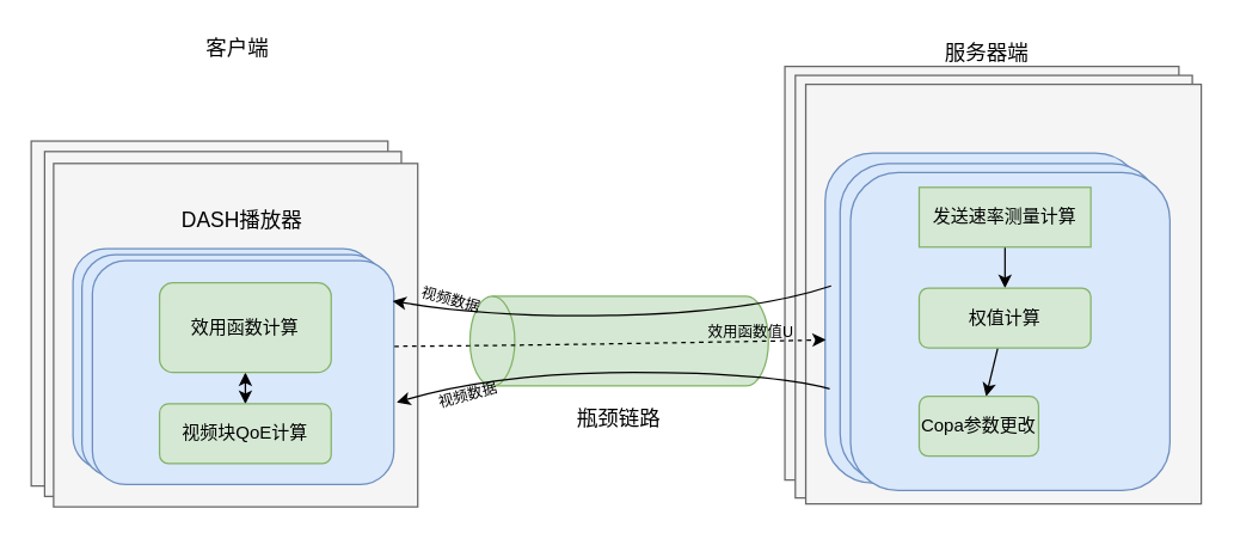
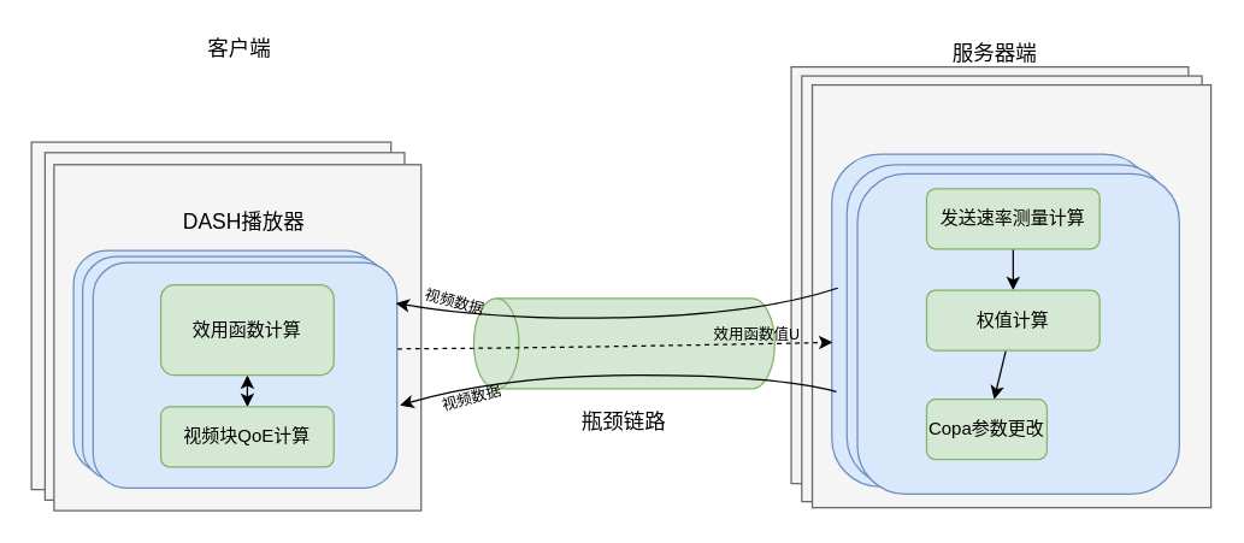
  <mxCell id="0" />
  <mxCell id="1" parent="0" />
  <mxCell id="2" value="" style="rounded=0;whiteSpace=wrap;html=1;fillColor=#f5f5f5;fontColor=#333333;strokeColor=#666666;glass=0;" vertex="1" parent="1"><mxGeometry x="20" y="94" width="239" height="231" as="geometry" /></mxCell>
  <mxCell id="3" value="" style="rounded=0;whiteSpace=wrap;html=1;fillColor=#f5f5f5;fontColor=#333333;strokeColor=#666666;glass=0;" vertex="1" parent="1"><mxGeometry x="29" y="101" width="239" height="231" as="geometry" /></mxCell>
  <mxCell id="4" value="" style="rounded=0;whiteSpace=wrap;html=1;fillColor=#f5f5f5;fontColor=#333333;strokeColor=#666666;glass=0;" vertex="1" parent="1"><mxGeometry x="35" y="109" width="244" height="230" as="geometry" /></mxCell>
  <mxCell id="5" value="" style="rounded=0;whiteSpace=wrap;html=1;fillColor=#f5f5f5;fontColor=#333333;strokeColor=#666666;glass=0;" vertex="1" parent="1"><mxGeometry x="525" y="44" width="264" height="277" as="geometry" /></mxCell>
  <mxCell id="6" value="" style="rounded=0;whiteSpace=wrap;html=1;fillColor=#f5f5f5;fontColor=#333333;strokeColor=#666666;glass=0;" vertex="1" parent="1"><mxGeometry x="532" y="50" width="266" height="283" as="geometry" /></mxCell>
  <mxCell id="7" value="" style="rounded=1;whiteSpace=wrap;html=1;fontSize=12;fillColor=#dae8fc;strokeColor=#6c8ebf;" vertex="1" parent="1"><mxGeometry x="48" y="166" width="203" height="148" as="geometry" /></mxCell>
  <mxCell id="8" value="" style="rounded=1;whiteSpace=wrap;html=1;fontSize=12;fillColor=#dae8fc;strokeColor=#6c8ebf;" vertex="1" parent="1"><mxGeometry x="54" y="170" width="203" height="149" as="geometry" /></mxCell>
  <mxCell id="9" value="" style="rounded=1;whiteSpace=wrap;html=1;fontSize=12;fillColor=#dae8fc;strokeColor=#6c8ebf;" vertex="1" parent="1"><mxGeometry x="61" y="174" width="202" height="150" as="geometry" /></mxCell>
  <mxCell id="10" value="" style="rounded=0;whiteSpace=wrap;html=1;fillColor=#f5f5f5;fontColor=#333333;strokeColor=#666666;glass=0;" vertex="1" parent="1"><mxGeometry x="539" y="56" width="265" height="281" as="geometry" /></mxCell>
  <mxCell id="11" value="" style="rounded=1;whiteSpace=wrap;html=1;fillColor=#dae8fc;strokeColor=#6c8ebf;" vertex="1" parent="1"><mxGeometry x="552" y="102" width="213" height="221" as="geometry" /></mxCell>
  <mxCell id="12" value="" style="rounded=1;whiteSpace=wrap;html=1;fillColor=#dae8fc;strokeColor=#6c8ebf;" vertex="1" parent="1"><mxGeometry x="562" y="109" width="214" height="213" as="geometry" /></mxCell>
  <mxCell id="13" value="&lt;font style=&quot;font-size: 14px&quot;&gt;客户端&lt;/font&gt;" style="text;html=1;strokeColor=none;fillColor=none;align=center;verticalAlign=middle;whiteSpace=wrap;rounded=0;fontSize=12;" vertex="1" parent="1"><mxGeometry x="109" y="20" width="99" height="24" as="geometry" /></mxCell>
  <mxCell id="14" value="" style="rounded=1;whiteSpace=wrap;html=1;fillColor=#dae8fc;strokeColor=#6c8ebf;" vertex="1" parent="1"><mxGeometry x="569" y="115" width="214" height="213" as="geometry" /></mxCell>
  <mxCell id="15" style="edgeStyle=orthogonalEdgeStyle;rounded=0;orthogonalLoop=1;jettySize=auto;html=1;entryX=0.5;entryY=0;entryDx=0;entryDy=0;startArrow=classic;startFill=1;" edge="1" parent="1" source="16" target="17"><mxGeometry relative="1" as="geometry" /></mxCell>
  <mxCell id="16" value="效用函数计算" style="rounded=1;whiteSpace=wrap;html=1;fontSize=12;fillColor=#d5e8d4;strokeColor=#82b366;" vertex="1" parent="1"><mxGeometry x="106" y="189" width="115" height="60" as="geometry" /></mxCell>
  <mxCell id="17" value="视频块QoE计算" style="rounded=1;whiteSpace=wrap;html=1;fontSize=12;fillColor=#d5e8d4;strokeColor=#82b366;" vertex="1" parent="1"><mxGeometry x="106" y="270" width="115" height="40" as="geometry" /></mxCell>
  <mxCell id="18" style="edgeStyle=none;rounded=0;orthogonalLoop=1;jettySize=auto;html=1;entryX=0.5;entryY=0;entryDx=0;entryDy=0;startArrow=none;startFill=0;" edge="1" parent="1" source="19" target="21"><mxGeometry relative="1" as="geometry" /></mxCell>
- <mxCell id="19" value="发送速率测量计算" style="whiteSpace=wrap;html=1;fontSize=12;fillColor=#d5e8d4;strokeColor=#82b366;rounded=0;" vertex="1" parent="1"><mxGeometry x="615" y="125" width="115" height="40" as="geometry" /></mxCell>
+ <mxCell id="19" value="发送速率测量计算" style="rounded=1;whiteSpace=wrap;html=1;fontSize=12;fillColor=#d5e8d4;strokeColor=#82b366;" vertex="1" parent="1"><mxGeometry x="615" y="125" width="115" height="40" as="geometry" /></mxCell>
  <mxCell id="20" style="edgeStyle=none;rounded=0;orthogonalLoop=1;jettySize=auto;html=1;startArrow=none;startFill=0;" edge="1" parent="1" source="21" target="22"><mxGeometry relative="1" as="geometry" /></mxCell>
  <mxCell id="21" value="权值计算" style="rounded=1;whiteSpace=wrap;html=1;fontSize=12;fillColor=#d5e8d4;strokeColor=#82b366;" vertex="1" parent="1"><mxGeometry x="615" y="192.5" width="115" height="40" as="geometry" /></mxCell>
  <mxCell id="22" value="Copa参数更改" style="rounded=1;whiteSpace=wrap;html=1;fontSize=12;fillColor=#d5e8d4;strokeColor=#82b366;" vertex="1" parent="1"><mxGeometry x="615" y="265" width="80" height="40" as="geometry" /></mxCell>
  <mxCell id="23" value="" style="shape=cylinder3;whiteSpace=wrap;html=1;boundedLbl=1;backgroundOutline=1;size=15;rotation=-180;direction=south;fillColor=#d5e8d4;strokeColor=#82b366;" vertex="1" parent="1"><mxGeometry x="314" y="198" width="200" height="60" as="geometry" /></mxCell>
  <mxCell id="24" value="" style="curved=1;endArrow=none;html=1;rounded=0;exitX=0.996;exitY=0.181;exitDx=0;exitDy=0;exitPerimeter=0;startArrow=classic;startFill=1;endFill=0;" edge="1" parent="1" source="9"><mxGeometry width="50" height="50" relative="1" as="geometry"><mxPoint x="275" y="196.879" as="sourcePoint" /><mxPoint x="556" y="191" as="targetPoint" /><Array as="points"><mxPoint x="333" y="213" /><mxPoint x="505" y="208" /></Array></mxGeometry></mxCell>
  <mxCell id="25" value="" style="curved=1;endArrow=none;html=1;rounded=0;startArrow=classic;startFill=1;endFill=0;" edge="1" parent="1"><mxGeometry width="50" height="50" relative="1" as="geometry"><mxPoint x="265" y="269" as="sourcePoint" /><mxPoint x="555" y="260" as="targetPoint" /><Array as="points"><mxPoint x="333" y="249" /><mxPoint x="514" y="249" /></Array></mxGeometry></mxCell>
  <mxCell id="26" value="&lt;font style=&quot;font-size: 14px&quot;&gt;瓶颈链路&lt;/font&gt;" style="text;html=1;strokeColor=none;fillColor=none;align=center;verticalAlign=middle;whiteSpace=wrap;rounded=0;" vertex="1" parent="1"><mxGeometry x="384" y="265" width="60" height="30" as="geometry" /></mxCell>
  <mxCell id="27" value="&lt;font size=&quot;1&quot;&gt;视频数据&lt;/font&gt;" style="text;html=1;strokeColor=none;fillColor=none;align=center;verticalAlign=middle;whiteSpace=wrap;rounded=0;fontSize=14;rotation=15;" vertex="1" parent="1"><mxGeometry x="230" y="184" width="144" height="30" as="geometry" /></mxCell>
  <mxCell id="28" value="&lt;font size=&quot;1&quot;&gt;视频数据&lt;/font&gt;" style="text;html=1;strokeColor=none;fillColor=none;align=center;verticalAlign=middle;whiteSpace=wrap;rounded=0;fontSize=14;rotation=-15;" vertex="1" parent="1"><mxGeometry x="282" y="248" width="61" height="30" as="geometry" /></mxCell>
  <mxCell id="29" value="&lt;font style=&quot;font-size: 14px&quot;&gt;服务器端&lt;/font&gt;" style="text;html=1;strokeColor=none;fillColor=none;align=center;verticalAlign=middle;whiteSpace=wrap;rounded=0;fontSize=12;" vertex="1" parent="1"><mxGeometry x="611" y="23" width="99" height="24" as="geometry" /></mxCell>
  <mxCell id="30" value="&lt;font style=&quot;font-size: 14px&quot;&gt;DASH播放器&lt;/font&gt;" style="text;html=1;strokeColor=none;fillColor=none;align=center;verticalAlign=middle;whiteSpace=wrap;rounded=0;fontSize=12;" vertex="1" parent="1"><mxGeometry x="111.5" y="135" width="99" height="24" as="geometry" /></mxCell>
  <mxCell id="31" value="" style="curved=1;endArrow=classic;html=1;rounded=0;startArrow=none;startFill=0;endFill=1;exitX=1.002;exitY=0.383;exitDx=0;exitDy=0;exitPerimeter=0;dashed=1;entryX=0.002;entryY=0.566;entryDx=0;entryDy=0;entryPerimeter=0;" edge="1" parent="1" source="9" target="11"><mxGeometry width="50" height="50" relative="1" as="geometry"><mxPoint x="272.06" y="211.969" as="sourcePoint" /><mxPoint x="566" y="201" as="targetPoint" /><Array as="points"><mxPoint x="336" y="231" /><mxPoint x="515" y="228" /></Array></mxGeometry></mxCell>
  <mxCell id="32" value="&lt;font style=&quot;font-size: 10px&quot;&gt;效用函数值U&lt;/font&gt;" style="text;html=1;strokeColor=none;fillColor=none;align=center;verticalAlign=middle;whiteSpace=wrap;rounded=0;" vertex="1" parent="1"><mxGeometry x="462" y="207" width="81" height="30" as="geometry" /></mxCell>
